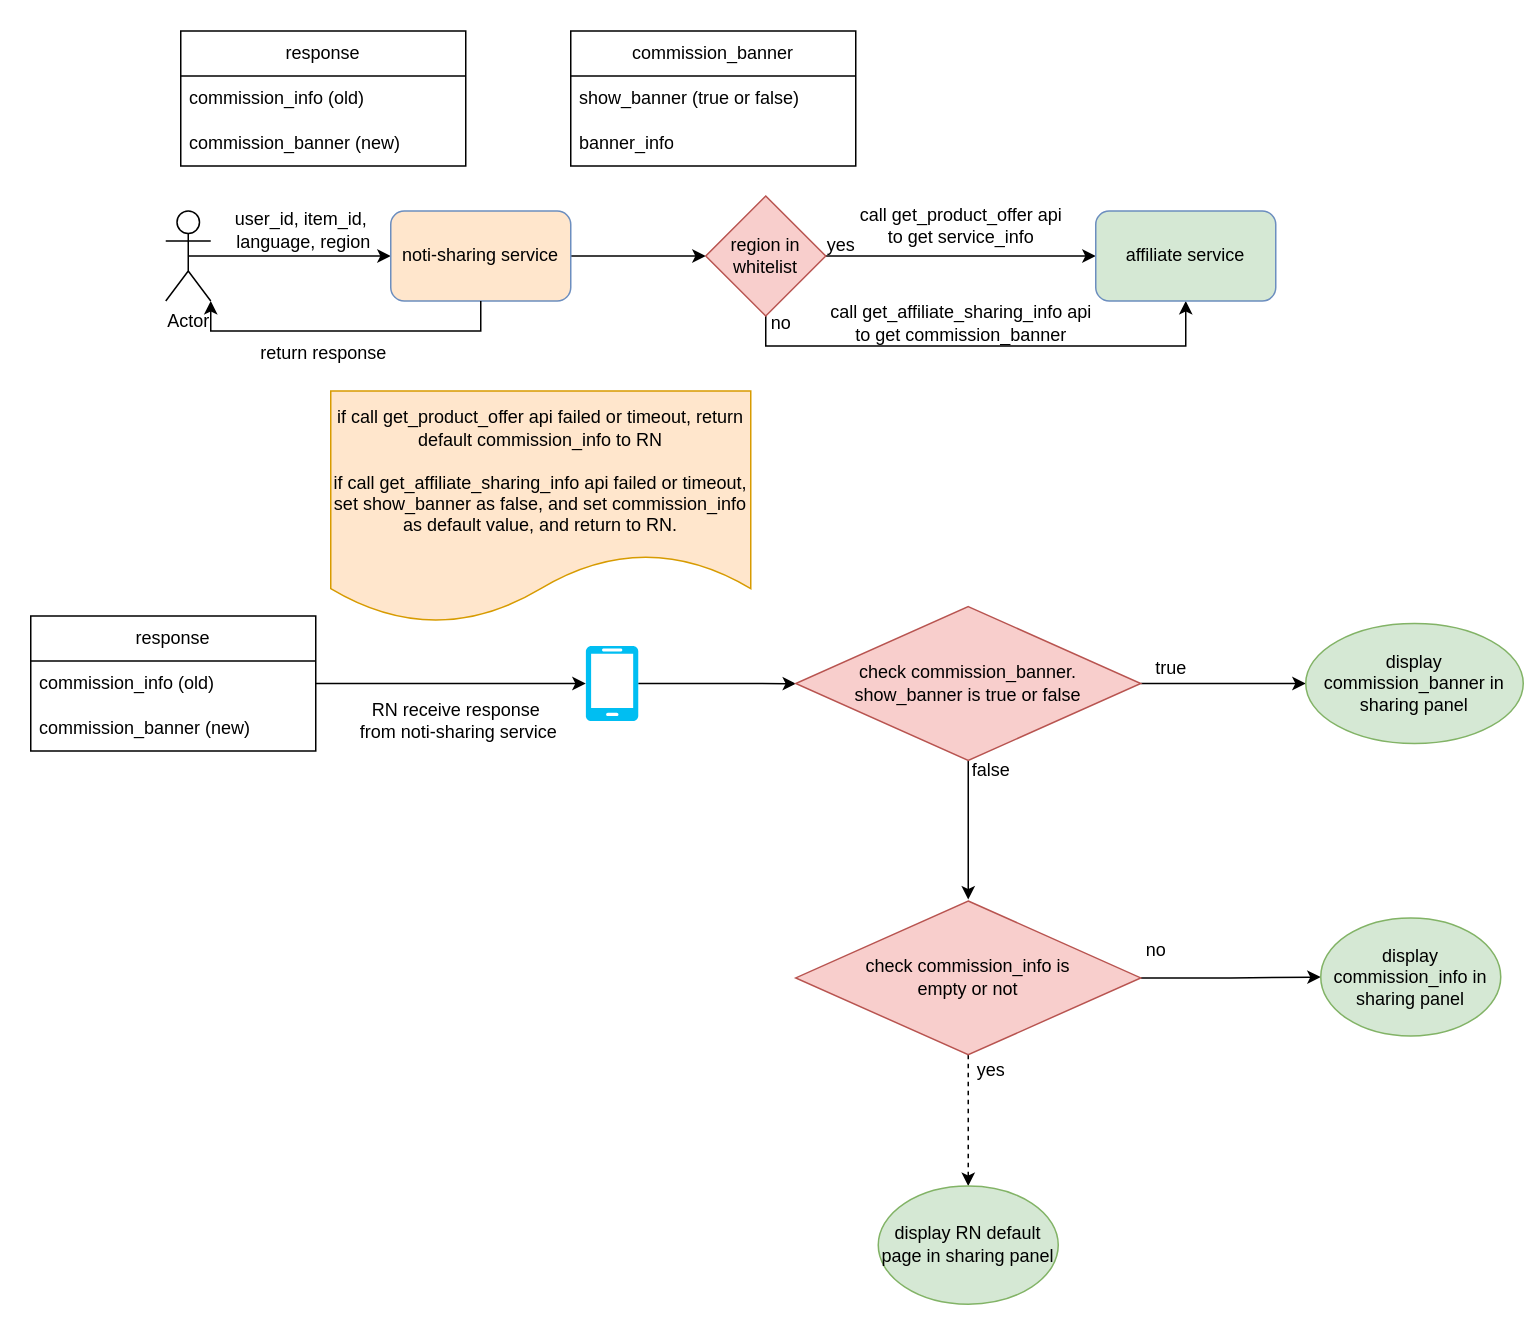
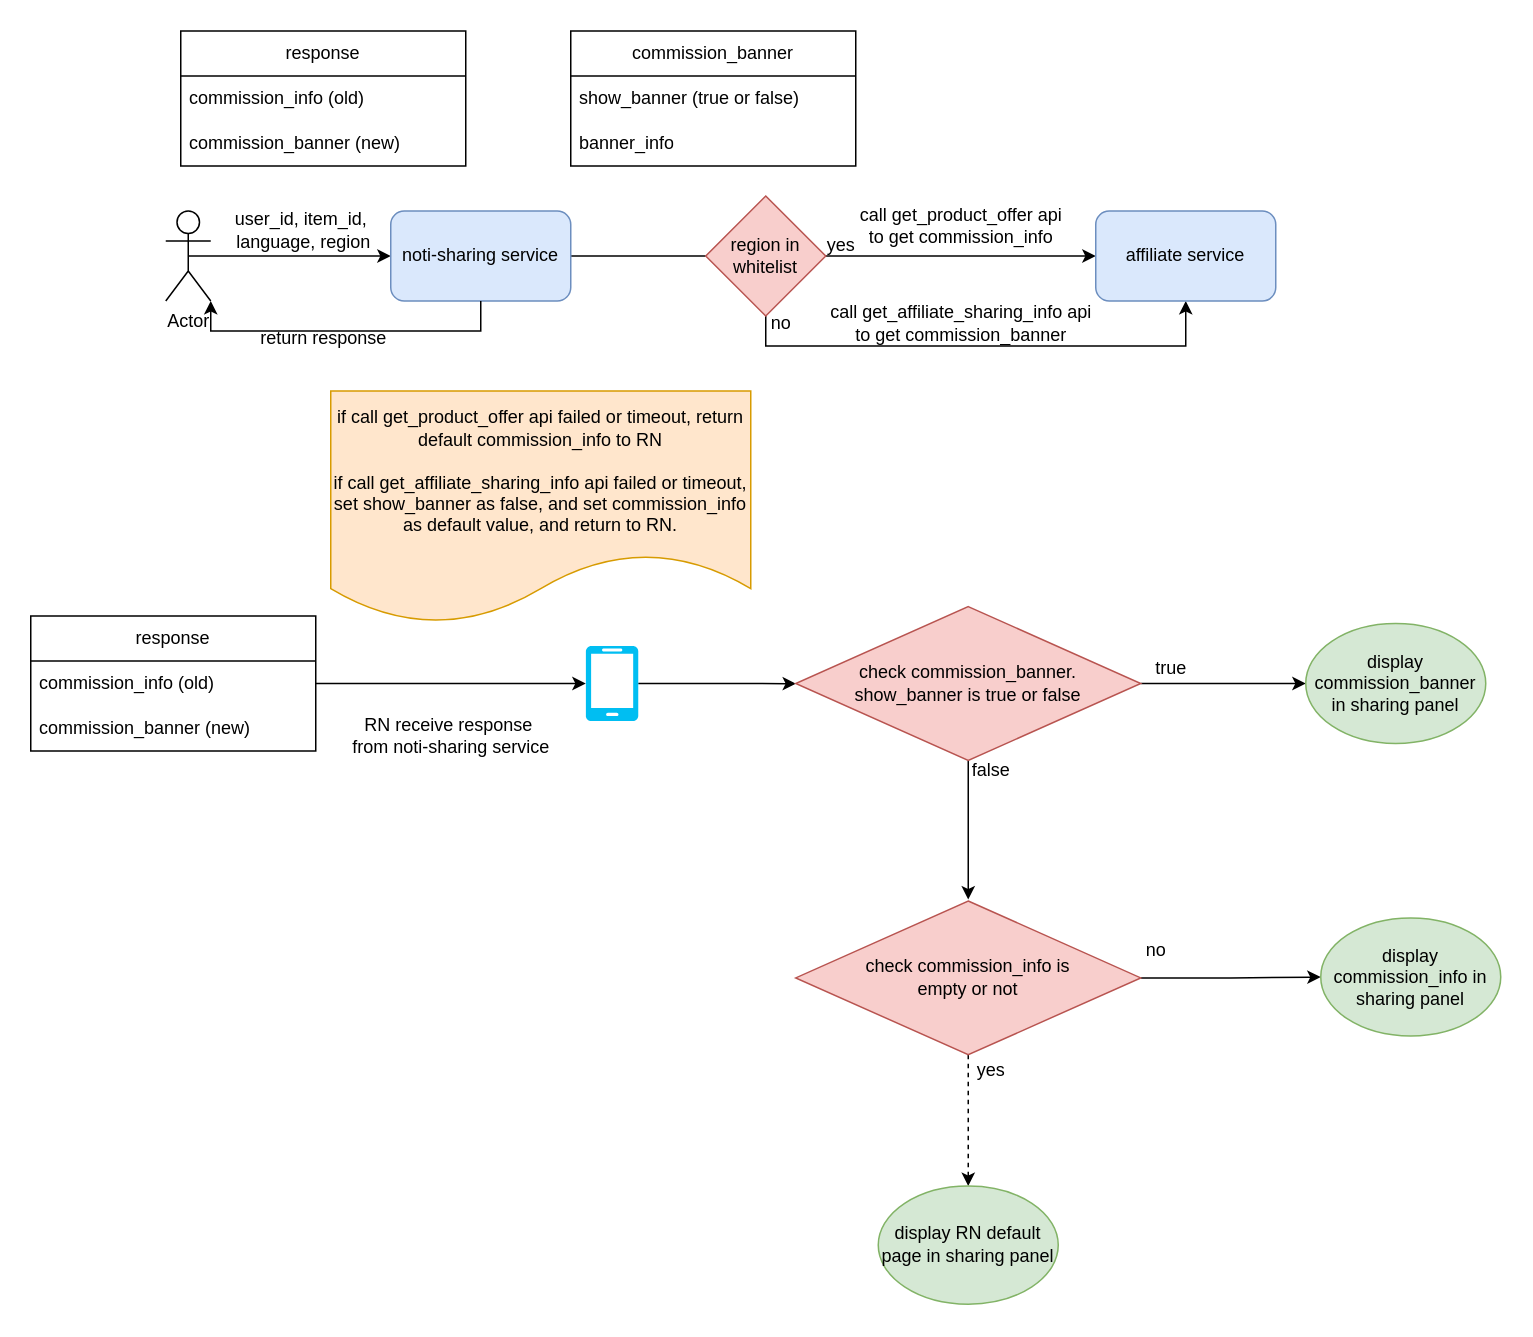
  <mxCell id="0" />
  <mxCell id="1" parent="0" />
  <mxCell id="2" style="edgeStyle=orthogonalEdgeStyle;rounded=0;orthogonalLoop=1;jettySize=auto;html=1;exitX=0.5;exitY=0.5;exitDx=0;exitDy=0;exitPerimeter=0;entryX=0;entryY=0.5;entryDx=0;entryDy=0;" edge="1" parent="1" source="3" target="5"><mxGeometry relative="1" as="geometry" /></mxCell>
  <mxCell id="3" value="Actor" style="shape=umlActor;verticalLabelPosition=bottom;verticalAlign=top;html=1;outlineConnect=0;" vertex="1" parent="1"><mxGeometry x="110" y="140" width="30" height="60" as="geometry" /></mxCell>
- <mxCell id="4" style="edgeStyle=orthogonalEdgeStyle;rounded=0;orthogonalLoop=1;jettySize=auto;html=1;exitX=1;exitY=0.5;exitDx=0;exitDy=0;" edge="1" parent="1" source="5" target="9"><mxGeometry relative="1" as="geometry" /></mxCell>
- <mxCell id="5" value="noti-sharing service" style="rounded=1;whiteSpace=wrap;html=1;fillColor=#ffe6cc;strokeColor=#6c8ebf;" vertex="1" parent="1"><mxGeometry x="260" y="140" width="120" height="60" as="geometry" /></mxCell>
+ <mxCell id="4" style="edgeStyle=orthogonalEdgeStyle;rounded=0;orthogonalLoop=1;jettySize=auto;html=1;exitX=1;exitY=0.5;exitDx=0;exitDy=0;endArrow=none;" edge="1" parent="1" source="5" target="9"><mxGeometry relative="1" as="geometry" /></mxCell>
+ <mxCell id="5" value="noti-sharing service" style="rounded=1;whiteSpace=wrap;html=1;fillColor=#dae8fc;strokeColor=#6c8ebf;" vertex="1" parent="1"><mxGeometry x="260" y="140" width="120" height="60" as="geometry" /></mxCell>
  <mxCell id="6" value="user_id, item_id,&lt;br&gt;&amp;nbsp;language, region" style="text;html=1;align=center;verticalAlign=middle;resizable=0;points=[];autosize=1;strokeColor=none;fillColor=none;" vertex="1" parent="1"><mxGeometry x="140" y="133" width="120" height="40" as="geometry" /></mxCell>
  <mxCell id="7" style="edgeStyle=orthogonalEdgeStyle;rounded=0;orthogonalLoop=1;jettySize=auto;html=1;exitX=1;exitY=0.5;exitDx=0;exitDy=0;entryX=0;entryY=0.5;entryDx=0;entryDy=0;" edge="1" parent="1" source="9" target="10"><mxGeometry relative="1" as="geometry" /></mxCell>
  <mxCell id="8" style="edgeStyle=orthogonalEdgeStyle;rounded=0;orthogonalLoop=1;jettySize=auto;html=1;exitX=0.5;exitY=1;exitDx=0;exitDy=0;entryX=0.5;entryY=1;entryDx=0;entryDy=0;" edge="1" parent="1" source="9" target="10"><mxGeometry relative="1" as="geometry" /></mxCell>
  <mxCell id="9" value="region in whitelist" style="rhombus;whiteSpace=wrap;html=1;fillColor=#f8cecc;strokeColor=#b85450;" vertex="1" parent="1"><mxGeometry x="470" y="130" width="80" height="80" as="geometry" /></mxCell>
- <mxCell id="10" value="affiliate service" style="rounded=1;whiteSpace=wrap;html=1;fillColor=#d5e8d4;strokeColor=#6c8ebf;" vertex="1" parent="1"><mxGeometry x="730" y="140" width="120" height="60" as="geometry" /></mxCell>
+ <mxCell id="10" value="affiliate service" style="rounded=1;whiteSpace=wrap;html=1;fillColor=#dae8fc;strokeColor=#6c8ebf;" vertex="1" parent="1"><mxGeometry x="730" y="140" width="120" height="60" as="geometry" /></mxCell>
  <mxCell id="11" value="yes" style="text;html=1;align=center;verticalAlign=middle;resizable=0;points=[];autosize=1;strokeColor=none;fillColor=none;" vertex="1" parent="1"><mxGeometry x="540" y="148" width="40" height="30" as="geometry" /></mxCell>
  <mxCell id="12" value="no" style="text;html=1;align=center;verticalAlign=middle;resizable=0;points=[];autosize=1;strokeColor=none;fillColor=none;" vertex="1" parent="1"><mxGeometry x="500" y="200" width="40" height="30" as="geometry" /></mxCell>
- <mxCell id="13" value="call get_product_offer api&lt;br&gt;to get service_info" style="text;html=1;align=center;verticalAlign=middle;resizable=0;points=[];autosize=1;strokeColor=none;fillColor=none;" vertex="1" parent="1"><mxGeometry x="560" y="130" width="160" height="40" as="geometry" /></mxCell>
+ <mxCell id="13" value="call get_product_offer api&lt;br&gt;to get commission_info" style="text;html=1;align=center;verticalAlign=middle;resizable=0;points=[];autosize=1;strokeColor=none;fillColor=none;" vertex="1" parent="1"><mxGeometry x="560" y="130" width="160" height="40" as="geometry" /></mxCell>
  <mxCell id="14" value="call get_affiliate_sharing_info api&lt;br&gt;to get commission_banner" style="text;html=1;align=center;verticalAlign=middle;resizable=0;points=[];autosize=1;strokeColor=none;fillColor=none;" vertex="1" parent="1"><mxGeometry x="540" y="195" width="200" height="40" as="geometry" /></mxCell>
  <mxCell id="15" value="response" style="swimlane;fontStyle=0;childLayout=stackLayout;horizontal=1;startSize=30;horizontalStack=0;resizeParent=1;resizeParentMax=0;resizeLast=0;collapsible=1;marginBottom=0;whiteSpace=wrap;html=1;" vertex="1" parent="1"><mxGeometry x="120" y="20" width="190" height="90" as="geometry" /></mxCell>
  <mxCell id="16" value="commission_info (old)" style="text;strokeColor=none;fillColor=none;align=left;verticalAlign=middle;spacingLeft=4;spacingRight=4;overflow=hidden;points=[[0,0.5],[1,0.5]];portConstraint=eastwest;rotatable=0;whiteSpace=wrap;html=1;" vertex="1" parent="15"><mxGeometry y="30" width="190" height="30" as="geometry" /></mxCell>
  <mxCell id="17" value="commission_banner (new)" style="text;strokeColor=none;fillColor=none;align=left;verticalAlign=middle;spacingLeft=4;spacingRight=4;overflow=hidden;points=[[0,0.5],[1,0.5]];portConstraint=eastwest;rotatable=0;whiteSpace=wrap;html=1;" vertex="1" parent="15"><mxGeometry y="60" width="190" height="30" as="geometry" /></mxCell>
  <mxCell id="18" value="commission_banner" style="swimlane;fontStyle=0;childLayout=stackLayout;horizontal=1;startSize=30;horizontalStack=0;resizeParent=1;resizeParentMax=0;resizeLast=0;collapsible=1;marginBottom=0;whiteSpace=wrap;html=1;" vertex="1" parent="1"><mxGeometry x="380" y="20" width="190" height="90" as="geometry" /></mxCell>
  <mxCell id="19" value="show_banner (true or false)" style="text;strokeColor=none;fillColor=none;align=left;verticalAlign=middle;spacingLeft=4;spacingRight=4;overflow=hidden;points=[[0,0.5],[1,0.5]];portConstraint=eastwest;rotatable=0;whiteSpace=wrap;html=1;" vertex="1" parent="18"><mxGeometry y="30" width="190" height="30" as="geometry" /></mxCell>
  <mxCell id="20" value="banner_info" style="text;strokeColor=none;fillColor=none;align=left;verticalAlign=middle;spacingLeft=4;spacingRight=4;overflow=hidden;points=[[0,0.5],[1,0.5]];portConstraint=eastwest;rotatable=0;whiteSpace=wrap;html=1;" vertex="1" parent="18"><mxGeometry y="60" width="190" height="30" as="geometry" /></mxCell>
  <mxCell id="21" style="edgeStyle=orthogonalEdgeStyle;rounded=0;orthogonalLoop=1;jettySize=auto;html=1;exitX=0.5;exitY=1;exitDx=0;exitDy=0;entryX=1;entryY=1;entryDx=0;entryDy=0;entryPerimeter=0;" edge="1" parent="1" source="5" target="3"><mxGeometry relative="1" as="geometry" /></mxCell>
- <mxCell id="22" value="return response" style="text;html=1;align=center;verticalAlign=middle;resizable=0;points=[];autosize=1;strokeColor=none;fillColor=none;" vertex="1" parent="1"><mxGeometry x="160" y="220" width="110" height="30" as="geometry" /></mxCell>
+ <mxCell id="22" value="return response" style="text;html=1;align=center;verticalAlign=middle;resizable=0;points=[];autosize=1;strokeColor=none;fillColor=none;" vertex="1" parent="1"><mxGeometry x="160" y="210" width="110" height="30" as="geometry" /></mxCell>
  <mxCell id="23" style="edgeStyle=orthogonalEdgeStyle;rounded=0;orthogonalLoop=1;jettySize=auto;html=1;exitX=1;exitY=0.5;exitDx=0;exitDy=0;exitPerimeter=0;" edge="1" parent="1" source="24" target="32"><mxGeometry relative="1" as="geometry" /></mxCell>
  <mxCell id="24" value="" style="verticalLabelPosition=bottom;html=1;verticalAlign=top;align=center;strokeColor=none;fillColor=#00BEF2;shape=mxgraph.azure.mobile;pointerEvents=1;" vertex="1" parent="1"><mxGeometry x="390" y="430" width="35" height="50" as="geometry" /></mxCell>
  <mxCell id="25" value="response" style="swimlane;fontStyle=0;childLayout=stackLayout;horizontal=1;startSize=30;horizontalStack=0;resizeParent=1;resizeParentMax=0;resizeLast=0;collapsible=1;marginBottom=0;whiteSpace=wrap;html=1;" vertex="1" parent="1"><mxGeometry x="20" y="410" width="190" height="90" as="geometry" /></mxCell>
  <mxCell id="26" value="commission_info (old)" style="text;strokeColor=none;fillColor=none;align=left;verticalAlign=middle;spacingLeft=4;spacingRight=4;overflow=hidden;points=[[0,0.5],[1,0.5]];portConstraint=eastwest;rotatable=0;whiteSpace=wrap;html=1;" vertex="1" parent="25"><mxGeometry y="30" width="190" height="30" as="geometry" /></mxCell>
  <mxCell id="27" value="commission_banner (new)" style="text;strokeColor=none;fillColor=none;align=left;verticalAlign=middle;spacingLeft=4;spacingRight=4;overflow=hidden;points=[[0,0.5],[1,0.5]];portConstraint=eastwest;rotatable=0;whiteSpace=wrap;html=1;" vertex="1" parent="25"><mxGeometry y="60" width="190" height="30" as="geometry" /></mxCell>
  <mxCell id="28" style="edgeStyle=orthogonalEdgeStyle;rounded=0;orthogonalLoop=1;jettySize=auto;html=1;exitX=1;exitY=0.5;exitDx=0;exitDy=0;entryX=0;entryY=0.5;entryDx=0;entryDy=0;entryPerimeter=0;" edge="1" parent="1" source="26" target="24"><mxGeometry relative="1" as="geometry" /></mxCell>
- <mxCell id="29" value="RN receive response&amp;nbsp;&lt;br&gt;from noti-sharing service" style="text;html=1;align=center;verticalAlign=middle;resizable=0;points=[];autosize=1;strokeColor=none;fillColor=none;" vertex="1" parent="1"><mxGeometry x="230" y="460" width="150" height="40" as="geometry" /></mxCell>
+ <mxCell id="29" value="RN receive response&amp;nbsp;&lt;br&gt;from noti-sharing service" style="text;html=1;align=center;verticalAlign=middle;resizable=0;points=[];autosize=1;strokeColor=none;fillColor=none;" vertex="1" parent="1"><mxGeometry x="225" y="470" width="150" height="40" as="geometry" /></mxCell>
  <mxCell id="30" style="edgeStyle=orthogonalEdgeStyle;rounded=0;orthogonalLoop=1;jettySize=auto;html=1;exitX=1;exitY=0.5;exitDx=0;exitDy=0;entryX=0;entryY=0.5;entryDx=0;entryDy=0;" edge="1" parent="1" source="32" target="33"><mxGeometry relative="1" as="geometry" /></mxCell>
  <mxCell id="31" style="edgeStyle=orthogonalEdgeStyle;rounded=0;orthogonalLoop=1;jettySize=auto;html=1;exitX=0.5;exitY=1;exitDx=0;exitDy=0;" edge="1" parent="1" source="32"><mxGeometry relative="1" as="geometry"><mxPoint x="645" y="599" as="targetPoint" /></mxGeometry></mxCell>
  <mxCell id="32" value="check commission_banner.&lt;br&gt;show_banner is true or false" style="rhombus;whiteSpace=wrap;html=1;fillColor=#f8cecc;strokeColor=#b85450;" vertex="1" parent="1"><mxGeometry x="530" y="403.75" width="230" height="102.5" as="geometry" /></mxCell>
- <mxCell id="33" value="display commission_banner in sharing panel" style="ellipse;whiteSpace=wrap;html=1;fillColor=#d5e8d4;strokeColor=#82b366;" vertex="1" parent="1"><mxGeometry x="870" y="415" width="145" height="80" as="geometry" /></mxCell>
+ <mxCell id="33" value="display commission_banner in sharing panel" style="ellipse;whiteSpace=wrap;html=1;fillColor=#d5e8d4;strokeColor=#82b366;" vertex="1" parent="1"><mxGeometry x="870" y="415" width="120" height="80" as="geometry" /></mxCell>
  <mxCell id="34" value="true" style="text;html=1;align=center;verticalAlign=middle;resizable=0;points=[];autosize=1;strokeColor=none;fillColor=none;" vertex="1" parent="1"><mxGeometry x="760" y="430" width="40" height="30" as="geometry" /></mxCell>
  <mxCell id="35" value="false" style="text;html=1;align=center;verticalAlign=middle;resizable=0;points=[];autosize=1;strokeColor=none;fillColor=none;" vertex="1" parent="1"><mxGeometry x="635" y="498" width="50" height="30" as="geometry" /></mxCell>
  <mxCell id="36" style="edgeStyle=orthogonalEdgeStyle;rounded=0;orthogonalLoop=1;jettySize=auto;html=1;exitX=1;exitY=0.5;exitDx=0;exitDy=0;" edge="1" parent="1" source="38" target="39"><mxGeometry relative="1" as="geometry" /></mxCell>
  <mxCell id="37" style="edgeStyle=orthogonalEdgeStyle;rounded=0;orthogonalLoop=1;jettySize=auto;html=1;exitX=0.5;exitY=1;exitDx=0;exitDy=0;entryX=0.5;entryY=0;entryDx=0;entryDy=0;dashed=1;" edge="1" parent="1" source="38" target="41"><mxGeometry relative="1" as="geometry" /></mxCell>
  <mxCell id="38" value="check commission_info is &lt;br&gt;empty or not" style="rhombus;whiteSpace=wrap;html=1;fillColor=#f8cecc;strokeColor=#b85450;" vertex="1" parent="1"><mxGeometry x="530" y="600" width="230" height="102.5" as="geometry" /></mxCell>
  <mxCell id="39" value="display commission_info in sharing panel" style="ellipse;whiteSpace=wrap;html=1;fillColor=#d5e8d4;strokeColor=#82b366;" vertex="1" parent="1"><mxGeometry x="880" y="611.25" width="120" height="78.75" as="geometry" /></mxCell>
  <mxCell id="40" value="no" style="text;html=1;align=center;verticalAlign=middle;resizable=0;points=[];autosize=1;strokeColor=none;fillColor=none;" vertex="1" parent="1"><mxGeometry x="750" y="618" width="40" height="30" as="geometry" /></mxCell>
  <mxCell id="41" value="display RN default page in sharing panel" style="ellipse;whiteSpace=wrap;html=1;fillColor=#d5e8d4;strokeColor=#82b366;" vertex="1" parent="1"><mxGeometry x="585" y="790" width="120" height="78.75" as="geometry" /></mxCell>
  <mxCell id="42" value="yes" style="text;html=1;align=center;verticalAlign=middle;resizable=0;points=[];autosize=1;strokeColor=none;fillColor=none;" vertex="1" parent="1"><mxGeometry x="640" y="698" width="40" height="30" as="geometry" /></mxCell>
  <mxCell id="43" value="if call get_product_offer api failed or timeout, return default commission_info to RN&lt;br&gt;&lt;br&gt;if call get_affiliate_sharing_info api failed or timeout, set show_banner as false, and set commission_info as default value, and return to RN." style="shape=document;whiteSpace=wrap;html=1;boundedLbl=1;fillColor=#ffe6cc;strokeColor=#d79b00;" vertex="1" parent="1"><mxGeometry x="220" y="260" width="280" height="155" as="geometry" /></mxCell>
